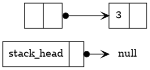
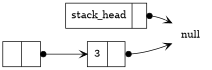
  digraph {
    rankdir=LR
    node [shape=record]
    edge [arrowhead=vee arrowtail=dot dir=both tailclip=false tailport=next]
    n1 [label="{ stack_head | <next>  }"]
    n2 [label=null shape=none]
    n3 [label="{ 3 | <next>  }"]
    n4 [label="{ | <next>  }"]
    n1 -> n2
+   n3 -> n2
    n4 -> n3
  }
